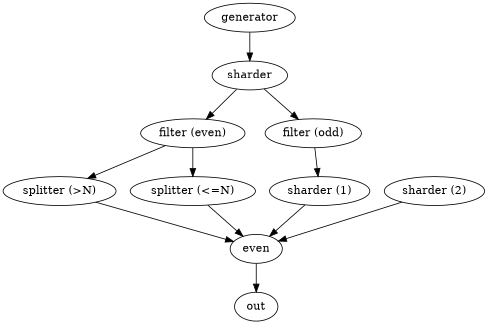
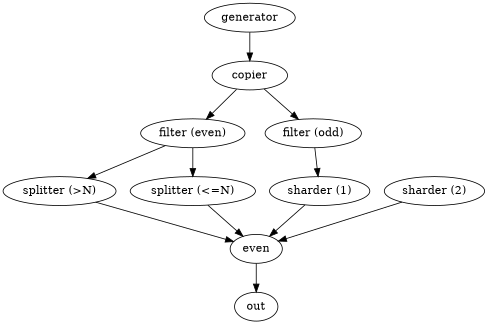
  digraph {
    generator
-   copier [label=sharder]
+   copier
    "filter (even)"
    "filter (odd)"
    "splitter (>N)"
    "splitter (<=N)"
    "sharder (1)"
    n8 [label=even]
    "sharder (2)"
    out
    generator -> copier
    copier -> "filter (even)"
    copier -> "filter (odd)"
    "filter (even)" -> "splitter (>N)"
    "filter (even)" -> "splitter (<=N)"
    "filter (odd)" -> "sharder (1)"
    "splitter (>N)" -> n8
    "splitter (<=N)" -> n8
    "sharder (1)" -> n8
    n8 -> out
    "sharder (2)" -> n8
  }
